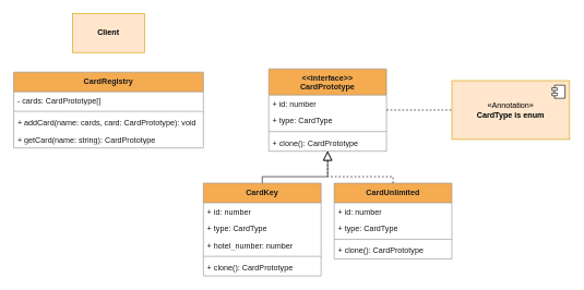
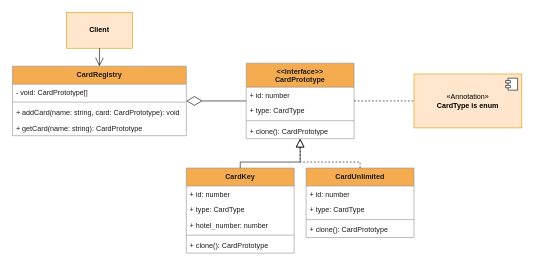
  <mxCell id="0" />
  <mxCell id="1" parent="0" />
  <mxCell id="2" value="CardRegistry" style="swimlane;fontStyle=1;align=center;verticalAlign=top;childLayout=stackLayout;horizontal=1;startSize=30;horizontalStack=0;resizeParent=1;resizeParentMax=0;resizeLast=0;collapsible=1;marginBottom=0;whiteSpace=wrap;html=1;labelBackgroundColor=none;fillColor=#F5AB50;strokeColor=#909090;fontColor=#1A1A1A;" parent="1" vertex="1"><mxGeometry x="20" y="110" width="290" height="116" as="geometry" /></mxCell>
- <mxCell id="3" value="- cards: CardPrototype[]" style="text;strokeColor=none;fillColor=none;align=left;verticalAlign=top;spacingLeft=4;spacingRight=4;overflow=hidden;rotatable=0;points=[[0,0.5],[1,0.5]];portConstraint=eastwest;whiteSpace=wrap;html=1;labelBackgroundColor=none;fontColor=#1A1A1A;" vertex="1" parent="2"><mxGeometry y="30" width="290" height="26" as="geometry" /></mxCell>
+ <mxCell id="3" value="- void: CardPrototype[]" style="text;strokeColor=none;fillColor=none;align=left;verticalAlign=top;spacingLeft=4;spacingRight=4;overflow=hidden;rotatable=0;points=[[0,0.5],[1,0.5]];portConstraint=eastwest;whiteSpace=wrap;html=1;labelBackgroundColor=none;fontColor=#1A1A1A;" vertex="1" parent="2"><mxGeometry y="30" width="290" height="26" as="geometry" /></mxCell>
  <mxCell id="4" value="" style="line;strokeWidth=1;fillColor=none;align=left;verticalAlign=middle;spacingTop=-1;spacingLeft=3;spacingRight=3;rotatable=0;labelPosition=right;points=[];portConstraint=eastwest;strokeColor=#909090;labelBackgroundColor=none;fontColor=#1A1A1A;" parent="2" vertex="1"><mxGeometry y="56" width="290" height="8" as="geometry" /></mxCell>
- <mxCell id="5" value="+ addCard(name: cards, card: CardPrototype): void" style="text;strokeColor=none;fillColor=none;align=left;verticalAlign=top;spacingLeft=4;spacingRight=4;overflow=hidden;rotatable=0;points=[[0,0.5],[1,0.5]];portConstraint=eastwest;whiteSpace=wrap;html=1;labelBackgroundColor=none;fontColor=#1A1A1A;" parent="2" vertex="1"><mxGeometry y="64" width="290" height="26" as="geometry" /></mxCell>
+ <mxCell id="5" value="+ addCard(name: string, card: CardPrototype): void" style="text;strokeColor=none;fillColor=none;align=left;verticalAlign=top;spacingLeft=4;spacingRight=4;overflow=hidden;rotatable=0;points=[[0,0.5],[1,0.5]];portConstraint=eastwest;whiteSpace=wrap;html=1;labelBackgroundColor=none;fontColor=#1A1A1A;" parent="2" vertex="1"><mxGeometry y="64" width="290" height="26" as="geometry" /></mxCell>
  <mxCell id="6" value="+ getCard(name: string): CardPrototype" style="text;strokeColor=none;fillColor=none;align=left;verticalAlign=top;spacingLeft=4;spacingRight=4;overflow=hidden;rotatable=0;points=[[0,0.5],[1,0.5]];portConstraint=eastwest;whiteSpace=wrap;html=1;labelBackgroundColor=none;fontColor=#1A1A1A;" parent="2" vertex="1"><mxGeometry y="90" width="290" height="26" as="geometry" /></mxCell>
  <mxCell id="7" value="&lt;b&gt;Client&lt;/b&gt;" style="html=1;whiteSpace=wrap;fillColor=#ffe6cc;strokeColor=#d79b00;" parent="1" vertex="1"><mxGeometry x="110" y="20" width="110" height="60" as="geometry" /></mxCell>
  <mxCell id="8" value="&amp;lt;&amp;lt;interface&amp;gt;&amp;gt;&lt;br&gt;CardPrototype" style="swimlane;fontStyle=1;align=center;verticalAlign=top;childLayout=stackLayout;horizontal=1;startSize=40;horizontalStack=0;resizeParent=1;resizeParentMax=0;resizeLast=0;collapsible=1;marginBottom=0;whiteSpace=wrap;html=1;labelBackgroundColor=none;fillColor=#F5AB50;strokeColor=#909090;fontColor=#1A1A1A;" vertex="1" parent="1"><mxGeometry x="410" y="105" width="180" height="126" as="geometry" /></mxCell>
  <mxCell id="9" value="+ id: number" style="text;strokeColor=none;fillColor=none;align=left;verticalAlign=top;spacingLeft=4;spacingRight=4;overflow=hidden;rotatable=0;points=[[0,0.5],[1,0.5]];portConstraint=eastwest;whiteSpace=wrap;html=1;labelBackgroundColor=none;fontColor=#1A1A1A;" vertex="1" parent="8"><mxGeometry y="40" width="180" height="26" as="geometry" /></mxCell>
  <mxCell id="10" value="+ type: CardType" style="text;strokeColor=none;fillColor=none;align=left;verticalAlign=top;spacingLeft=4;spacingRight=4;overflow=hidden;rotatable=0;points=[[0,0.5],[1,0.5]];portConstraint=eastwest;whiteSpace=wrap;html=1;labelBackgroundColor=none;fontColor=#1A1A1A;" vertex="1" parent="8"><mxGeometry y="66" width="180" height="26" as="geometry" /></mxCell>
  <mxCell id="11" value="" style="line;strokeWidth=1;fillColor=none;align=left;verticalAlign=middle;spacingTop=-1;spacingLeft=3;spacingRight=3;rotatable=0;labelPosition=right;points=[];portConstraint=eastwest;strokeColor=#909090;labelBackgroundColor=none;fontColor=#1A1A1A;" vertex="1" parent="8"><mxGeometry y="92" width="180" height="8" as="geometry" /></mxCell>
  <mxCell id="12" value="+ clone(): CardPrototype" style="text;strokeColor=none;fillColor=none;align=left;verticalAlign=top;spacingLeft=4;spacingRight=4;overflow=hidden;rotatable=0;points=[[0,0.5],[1,0.5]];portConstraint=eastwest;whiteSpace=wrap;html=1;labelBackgroundColor=none;fontColor=#1A1A1A;" vertex="1" parent="8"><mxGeometry y="100" width="180" height="26" as="geometry" /></mxCell>
  <mxCell id="13" value="CardKey" style="swimlane;fontStyle=1;align=center;verticalAlign=top;childLayout=stackLayout;horizontal=1;startSize=30;horizontalStack=0;resizeParent=1;resizeParentMax=0;resizeLast=0;collapsible=1;marginBottom=0;whiteSpace=wrap;html=1;labelBackgroundColor=none;fillColor=#F5AB50;strokeColor=#909090;fontColor=#1A1A1A;" vertex="1" parent="1"><mxGeometry x="310" y="280" width="180" height="142" as="geometry" /></mxCell>
  <mxCell id="14" value="+ id: number" style="text;strokeColor=none;fillColor=none;align=left;verticalAlign=top;spacingLeft=4;spacingRight=4;overflow=hidden;rotatable=0;points=[[0,0.5],[1,0.5]];portConstraint=eastwest;whiteSpace=wrap;html=1;labelBackgroundColor=none;fontColor=#1A1A1A;" vertex="1" parent="13"><mxGeometry y="30" width="180" height="26" as="geometry" /></mxCell>
  <mxCell id="15" value="+ type: CardType" style="text;strokeColor=none;fillColor=none;align=left;verticalAlign=top;spacingLeft=4;spacingRight=4;overflow=hidden;rotatable=0;points=[[0,0.5],[1,0.5]];portConstraint=eastwest;whiteSpace=wrap;html=1;labelBackgroundColor=none;fontColor=#1A1A1A;" vertex="1" parent="13"><mxGeometry y="56" width="180" height="26" as="geometry" /></mxCell>
  <mxCell id="16" value="+ hotel_number: number" style="text;strokeColor=none;fillColor=none;align=left;verticalAlign=top;spacingLeft=4;spacingRight=4;overflow=hidden;rotatable=0;points=[[0,0.5],[1,0.5]];portConstraint=eastwest;whiteSpace=wrap;html=1;labelBackgroundColor=none;fontColor=#1A1A1A;" vertex="1" parent="13"><mxGeometry y="82" width="180" height="26" as="geometry" /></mxCell>
  <mxCell id="17" value="" style="line;strokeWidth=1;fillColor=none;align=left;verticalAlign=middle;spacingTop=-1;spacingLeft=3;spacingRight=3;rotatable=0;labelPosition=right;points=[];portConstraint=eastwest;strokeColor=#909090;labelBackgroundColor=none;fontColor=#1A1A1A;" vertex="1" parent="13"><mxGeometry y="108" width="180" height="8" as="geometry" /></mxCell>
  <mxCell id="18" value="+ clone(): CardPrototype" style="text;strokeColor=none;fillColor=none;align=left;verticalAlign=top;spacingLeft=4;spacingRight=4;overflow=hidden;rotatable=0;points=[[0,0.5],[1,0.5]];portConstraint=eastwest;whiteSpace=wrap;html=1;labelBackgroundColor=none;fontColor=#1A1A1A;" vertex="1" parent="13"><mxGeometry y="116" width="180" height="26" as="geometry" /></mxCell>
  <mxCell id="19" value="CardUnlimited" style="swimlane;fontStyle=1;align=center;verticalAlign=top;childLayout=stackLayout;horizontal=1;startSize=30;horizontalStack=0;resizeParent=1;resizeParentMax=0;resizeLast=0;collapsible=1;marginBottom=0;whiteSpace=wrap;html=1;labelBackgroundColor=none;fillColor=#F5AB50;strokeColor=#909090;fontColor=#1A1A1A;" vertex="1" parent="1"><mxGeometry x="510" y="280" width="180" height="116" as="geometry" /></mxCell>
  <mxCell id="20" value="+ id: number" style="text;strokeColor=none;fillColor=none;align=left;verticalAlign=top;spacingLeft=4;spacingRight=4;overflow=hidden;rotatable=0;points=[[0,0.5],[1,0.5]];portConstraint=eastwest;whiteSpace=wrap;html=1;labelBackgroundColor=none;fontColor=#1A1A1A;" vertex="1" parent="19"><mxGeometry y="30" width="180" height="26" as="geometry" /></mxCell>
  <mxCell id="21" value="+ type: CardType" style="text;strokeColor=none;fillColor=none;align=left;verticalAlign=top;spacingLeft=4;spacingRight=4;overflow=hidden;rotatable=0;points=[[0,0.5],[1,0.5]];portConstraint=eastwest;whiteSpace=wrap;html=1;labelBackgroundColor=none;fontColor=#1A1A1A;" vertex="1" parent="19"><mxGeometry y="56" width="180" height="26" as="geometry" /></mxCell>
  <mxCell id="22" value="" style="line;strokeWidth=1;fillColor=none;align=left;verticalAlign=middle;spacingTop=-1;spacingLeft=3;spacingRight=3;rotatable=0;labelPosition=right;points=[];portConstraint=eastwest;strokeColor=#909090;labelBackgroundColor=none;fontColor=#1A1A1A;" vertex="1" parent="19"><mxGeometry y="82" width="180" height="8" as="geometry" /></mxCell>
  <mxCell id="23" value="+ clone(): CardPrototype" style="text;strokeColor=none;fillColor=none;align=left;verticalAlign=top;spacingLeft=4;spacingRight=4;overflow=hidden;rotatable=0;points=[[0,0.5],[1,0.5]];portConstraint=eastwest;whiteSpace=wrap;html=1;labelBackgroundColor=none;fontColor=#1A1A1A;" vertex="1" parent="19"><mxGeometry y="90" width="180" height="26" as="geometry" /></mxCell>
  <mxCell id="24" value="" style="endArrow=block;dashed=0;endFill=0;endSize=12;html=1;rounded=0;" edge="1" parent="1" source="13" target="8"><mxGeometry width="160" relative="1" as="geometry"><mxPoint x="100" y="350" as="sourcePoint" /><mxPoint x="260" y="350" as="targetPoint" /><Array as="points"><mxPoint x="400" y="270" /><mxPoint x="500" y="270" /></Array></mxGeometry></mxCell>
  <mxCell id="25" value="" style="endArrow=block;dashed=1;endFill=0;endSize=12;html=1;rounded=0;" edge="1" parent="1" source="19" target="8"><mxGeometry width="160" relative="1" as="geometry"><mxPoint x="410" y="290" as="sourcePoint" /><mxPoint x="510" y="241" as="targetPoint" /><Array as="points"><mxPoint x="600" y="270" /><mxPoint x="500" y="270" /></Array></mxGeometry></mxCell>
+ <mxCell id="26" value="" style="endArrow=diamondThin;endFill=0;endSize=24;html=1;rounded=0;" edge="1" parent="1" source="8" target="2"><mxGeometry width="160" relative="1" as="geometry"><mxPoint x="60" y="330" as="sourcePoint" /><mxPoint x="220" y="330" as="targetPoint" /></mxGeometry></mxCell>
  <mxCell id="27" value="«Annotation»&lt;br&gt;&lt;b&gt;CardType is enum&lt;/b&gt;" style="html=1;dropTarget=0;whiteSpace=wrap;fillColor=#ffe6cc;strokeColor=#d79b00;" vertex="1" parent="1"><mxGeometry x="690" y="123" width="180" height="90" as="geometry" /></mxCell>
  <mxCell id="28" value="" style="shape=module;jettyWidth=8;jettyHeight=4;" vertex="1" parent="27"><mxGeometry x="1" width="20" height="20" relative="1" as="geometry"><mxPoint x="-27" y="7" as="offset" /></mxGeometry></mxCell>
  <mxCell id="29" value="" style="endArrow=none;dashed=1;html=1;rounded=0;" edge="1" parent="1" source="8" target="27"><mxGeometry width="50" height="50" relative="1" as="geometry"><mxPoint x="580" y="70" as="sourcePoint" /><mxPoint x="630" y="20" as="targetPoint" /></mxGeometry></mxCell>
+ <mxCell id="30" value="" style="endArrow=open;endFill=1;endSize=12;html=1;rounded=0;" edge="1" parent="1" source="7" target="2"><mxGeometry width="160" relative="1" as="geometry"><mxPoint x="330" y="-40" as="sourcePoint" /><mxPoint x="490" y="-40" as="targetPoint" /></mxGeometry></mxCell>
